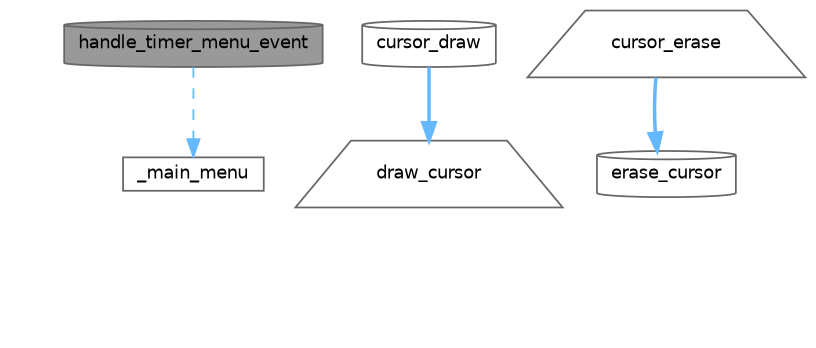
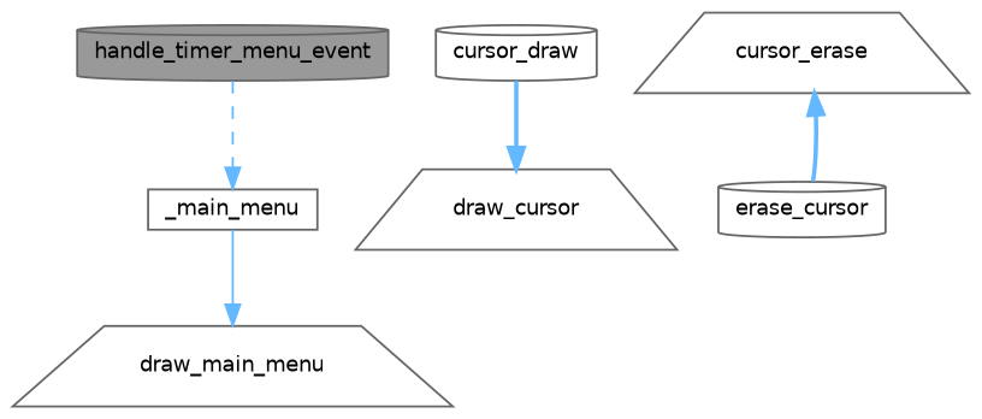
  digraph {
    rankdir=TB
    node [color=grey40 fillcolor=white fontname=Helvetica fontsize=10 shape=cylinder style=filled]
    edge [color=steelblue1 fontname=Helvetica fontsize=10 labelfontname=Helvetica labelfontsize=10 style=bold]
    n1 [color=gray40 fillcolor=grey60 fontcolor=black height=0.2 label=handle_timer_menu_event width=0.4]
    n2 [height=0.2 label=_main_menu shape=box width=0.4]
+   n3 [height=0.2 label=draw_main_menu shape=trapezium width=0.4]
    n4 [height=0.2 label=cursor_draw width=0.4]
    n5 [height=0.2 label=draw_cursor shape=trapezium width=0.4]
    n6 [height=0.2 label=cursor_erase shape=trapezium width=0.4]
    n7 [height=0.2 label=erase_cursor width=0.4]
    n1 -> n2 [style=dashed]
+   n2 -> n3 [style=solid]
    n4 -> n5
-   n6 -> n7
+   n7 -> n6
  }
